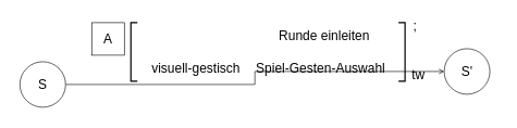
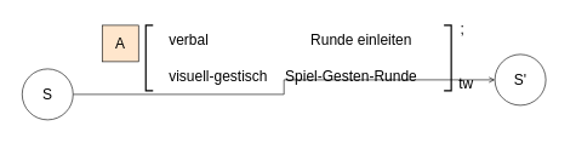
  <mxCell id="0" />
  <mxCell id="1" parent="0" />
  <mxCell id="2" value="" style="rounded=0;whiteSpace=wrap;html=1;strokeColor=none;" parent="1" vertex="1"><mxGeometry x="20" y="24" width="750" height="150" as="geometry" /></mxCell>
  <mxCell id="3" style="edgeStyle=orthogonalEdgeStyle;rounded=0;orthogonalLoop=1;jettySize=auto;html=1;exitX=1;exitY=0.5;exitDx=0;exitDy=0;entryX=0;entryY=0.5;entryDx=0;entryDy=0;endArrow=open;endFill=0;" parent="1" source="4" target="5" edge="1"><mxGeometry relative="1" as="geometry" /></mxCell>
  <mxCell id="4" value="&lt;font style=&quot;font-size: 20px;&quot;&gt;S&lt;/font&gt;" style="ellipse;whiteSpace=wrap;html=1;aspect=fixed;" parent="1" vertex="1"><mxGeometry x="30" y="94" width="70" height="70" as="geometry" /></mxCell>
  <mxCell id="5" value="&lt;font style=&quot;font-size: 20px;&quot;&gt;S'&lt;/font&gt;" style="ellipse;whiteSpace=wrap;html=1;aspect=fixed;" parent="1" vertex="1"><mxGeometry x="680" y="74" width="70" height="70" as="geometry" /></mxCell>
- <mxCell id="6" value="&lt;font style=&quot;font-size: 20px;&quot;&gt;A&lt;/font&gt;" style="whiteSpace=wrap;html=1;aspect=fixed;" parent="1" vertex="1"><mxGeometry x="140" y="34" width="50" height="50" as="geometry" /></mxCell>
+ <mxCell id="6" value="&lt;font style=&quot;font-size: 20px;&quot;&gt;A&lt;/font&gt;" style="whiteSpace=wrap;html=1;aspect=fixed;fillColor=#ffe6cc;" parent="1" vertex="1"><mxGeometry x="140" y="34" width="50" height="50" as="geometry" /></mxCell>
  <mxCell id="7" value="&lt;font style=&quot;font-size: 20px;&quot;&gt;;&lt;/font&gt;" style="text;html=1;align=center;verticalAlign=middle;resizable=0;points=[];autosize=1;strokeColor=none;fillColor=none;fontSize=18;" parent="1" vertex="1"><mxGeometry x="620" y="20" width="30" height="40" as="geometry" /></mxCell>
  <mxCell id="8" value="&lt;font style=&quot;font-size: 20px;&quot;&gt;tw&lt;/font&gt;" style="text;html=1;align=center;verticalAlign=middle;resizable=0;points=[];autosize=1;strokeColor=none;fillColor=none;fontSize=18;" parent="1" vertex="1"><mxGeometry x="620" y="94" width="40" height="40" as="geometry" /></mxCell>
+ <mxCell id="9" value="&lt;font style=&quot;font-size: 20px;&quot;&gt;verbal&lt;/font&gt;" style="text;html=1;align=left;verticalAlign=middle;resizable=0;points=[];autosize=1;strokeColor=none;fillColor=none;" parent="1" vertex="1"><mxGeometry x="230" y="34" width="80" height="40" as="geometry" /></mxCell>
  <mxCell id="10" value="&lt;font style=&quot;font-size: 20px;&quot;&gt;visuell-gestisch&lt;/font&gt;" style="text;html=1;align=left;verticalAlign=middle;resizable=0;points=[];autosize=1;strokeColor=none;fillColor=none;" parent="1" vertex="1"><mxGeometry x="230" y="84" width="160" height="40" as="geometry" /></mxCell>
  <mxCell id="11" value="&lt;font style=&quot;font-size: 20px;&quot;&gt;Runde einleiten&lt;/font&gt;" style="text;html=1;align=left;verticalAlign=middle;resizable=0;points=[];autosize=1;strokeColor=none;fillColor=none;" parent="1" vertex="1"><mxGeometry x="425" y="34" width="160" height="40" as="geometry" /></mxCell>
- <mxCell id="12" value="&lt;span style=&quot;font-size: 20px;&quot;&gt;Spiel-Gesten-Auswahl&amp;nbsp;&lt;/span&gt;" style="text;html=1;align=left;verticalAlign=middle;resizable=0;points=[];autosize=1;strokeColor=none;fillColor=none;" parent="1" vertex="1"><mxGeometry x="390" y="84" width="230" height="40" as="geometry" /></mxCell>
+ <mxCell id="12" value="&lt;span style=&quot;font-size: 20px;&quot;&gt;Spiel-Gesten-Runde&amp;nbsp;&lt;/span&gt;" style="text;html=1;align=left;verticalAlign=middle;resizable=0;points=[];autosize=1;strokeColor=none;fillColor=none;" parent="1" vertex="1"><mxGeometry x="390" y="84" width="230" height="40" as="geometry" /></mxCell>
  <mxCell id="13" value="" style="strokeWidth=2;html=1;shape=mxgraph.flowchart.annotation_1;align=left;pointerEvents=1;" parent="1" vertex="1"><mxGeometry x="200" y="34" width="10" height="90" as="geometry" /></mxCell>
  <mxCell id="14" value="" style="strokeWidth=2;html=1;shape=mxgraph.flowchart.annotation_1;align=left;pointerEvents=1;rotation=-180;" parent="1" vertex="1"><mxGeometry x="610" y="34" width="10" height="90" as="geometry" /></mxCell>
